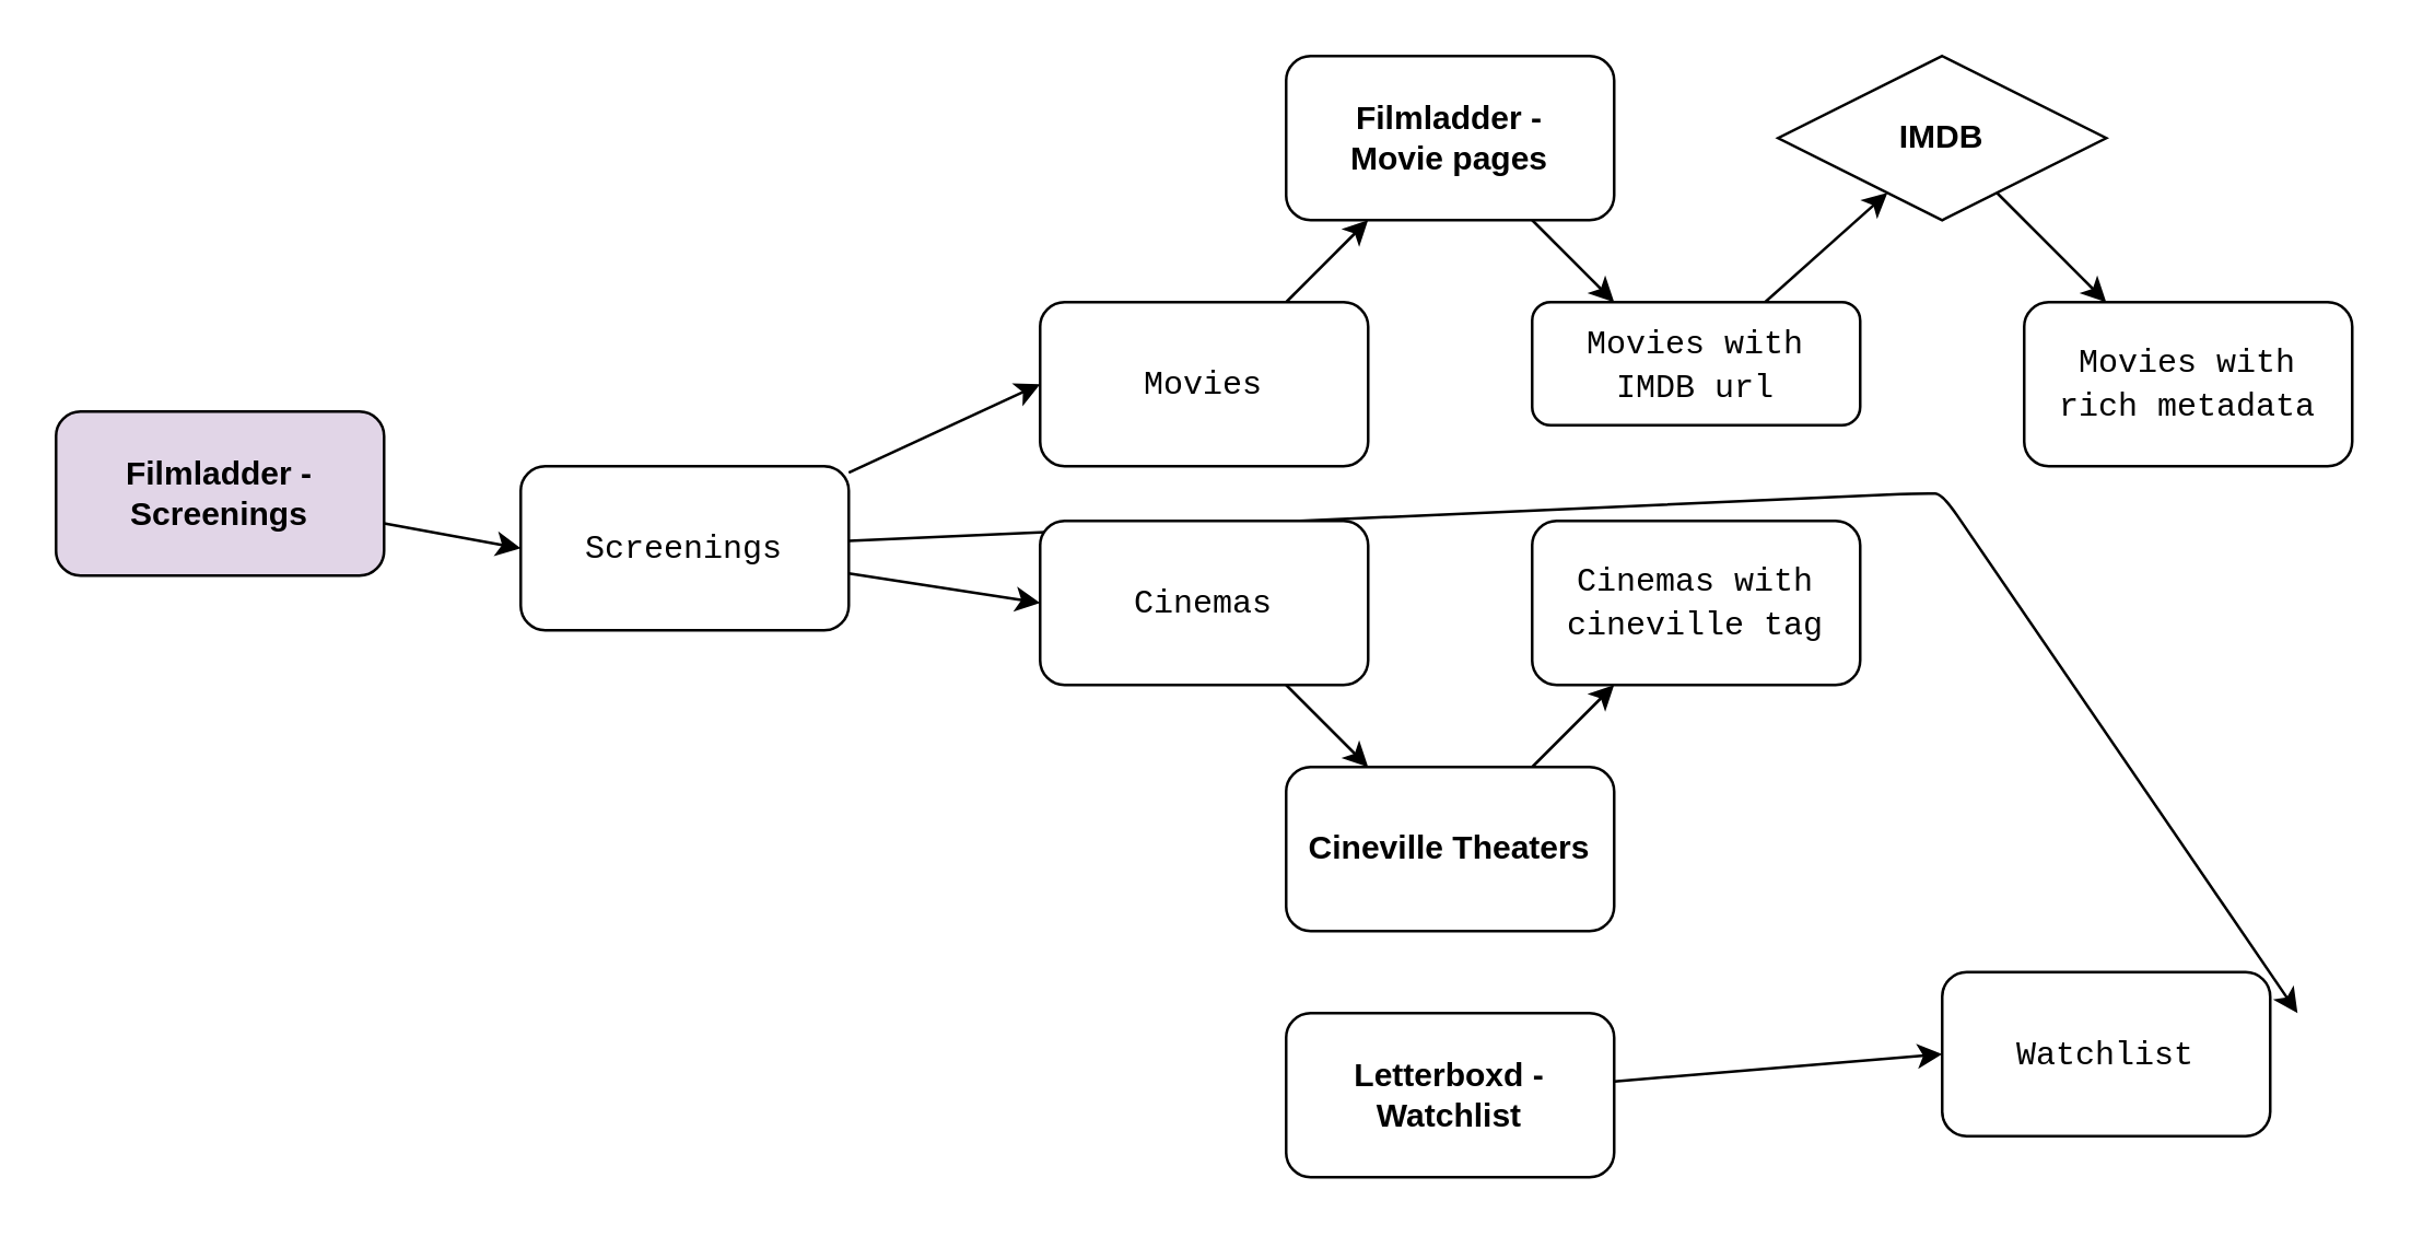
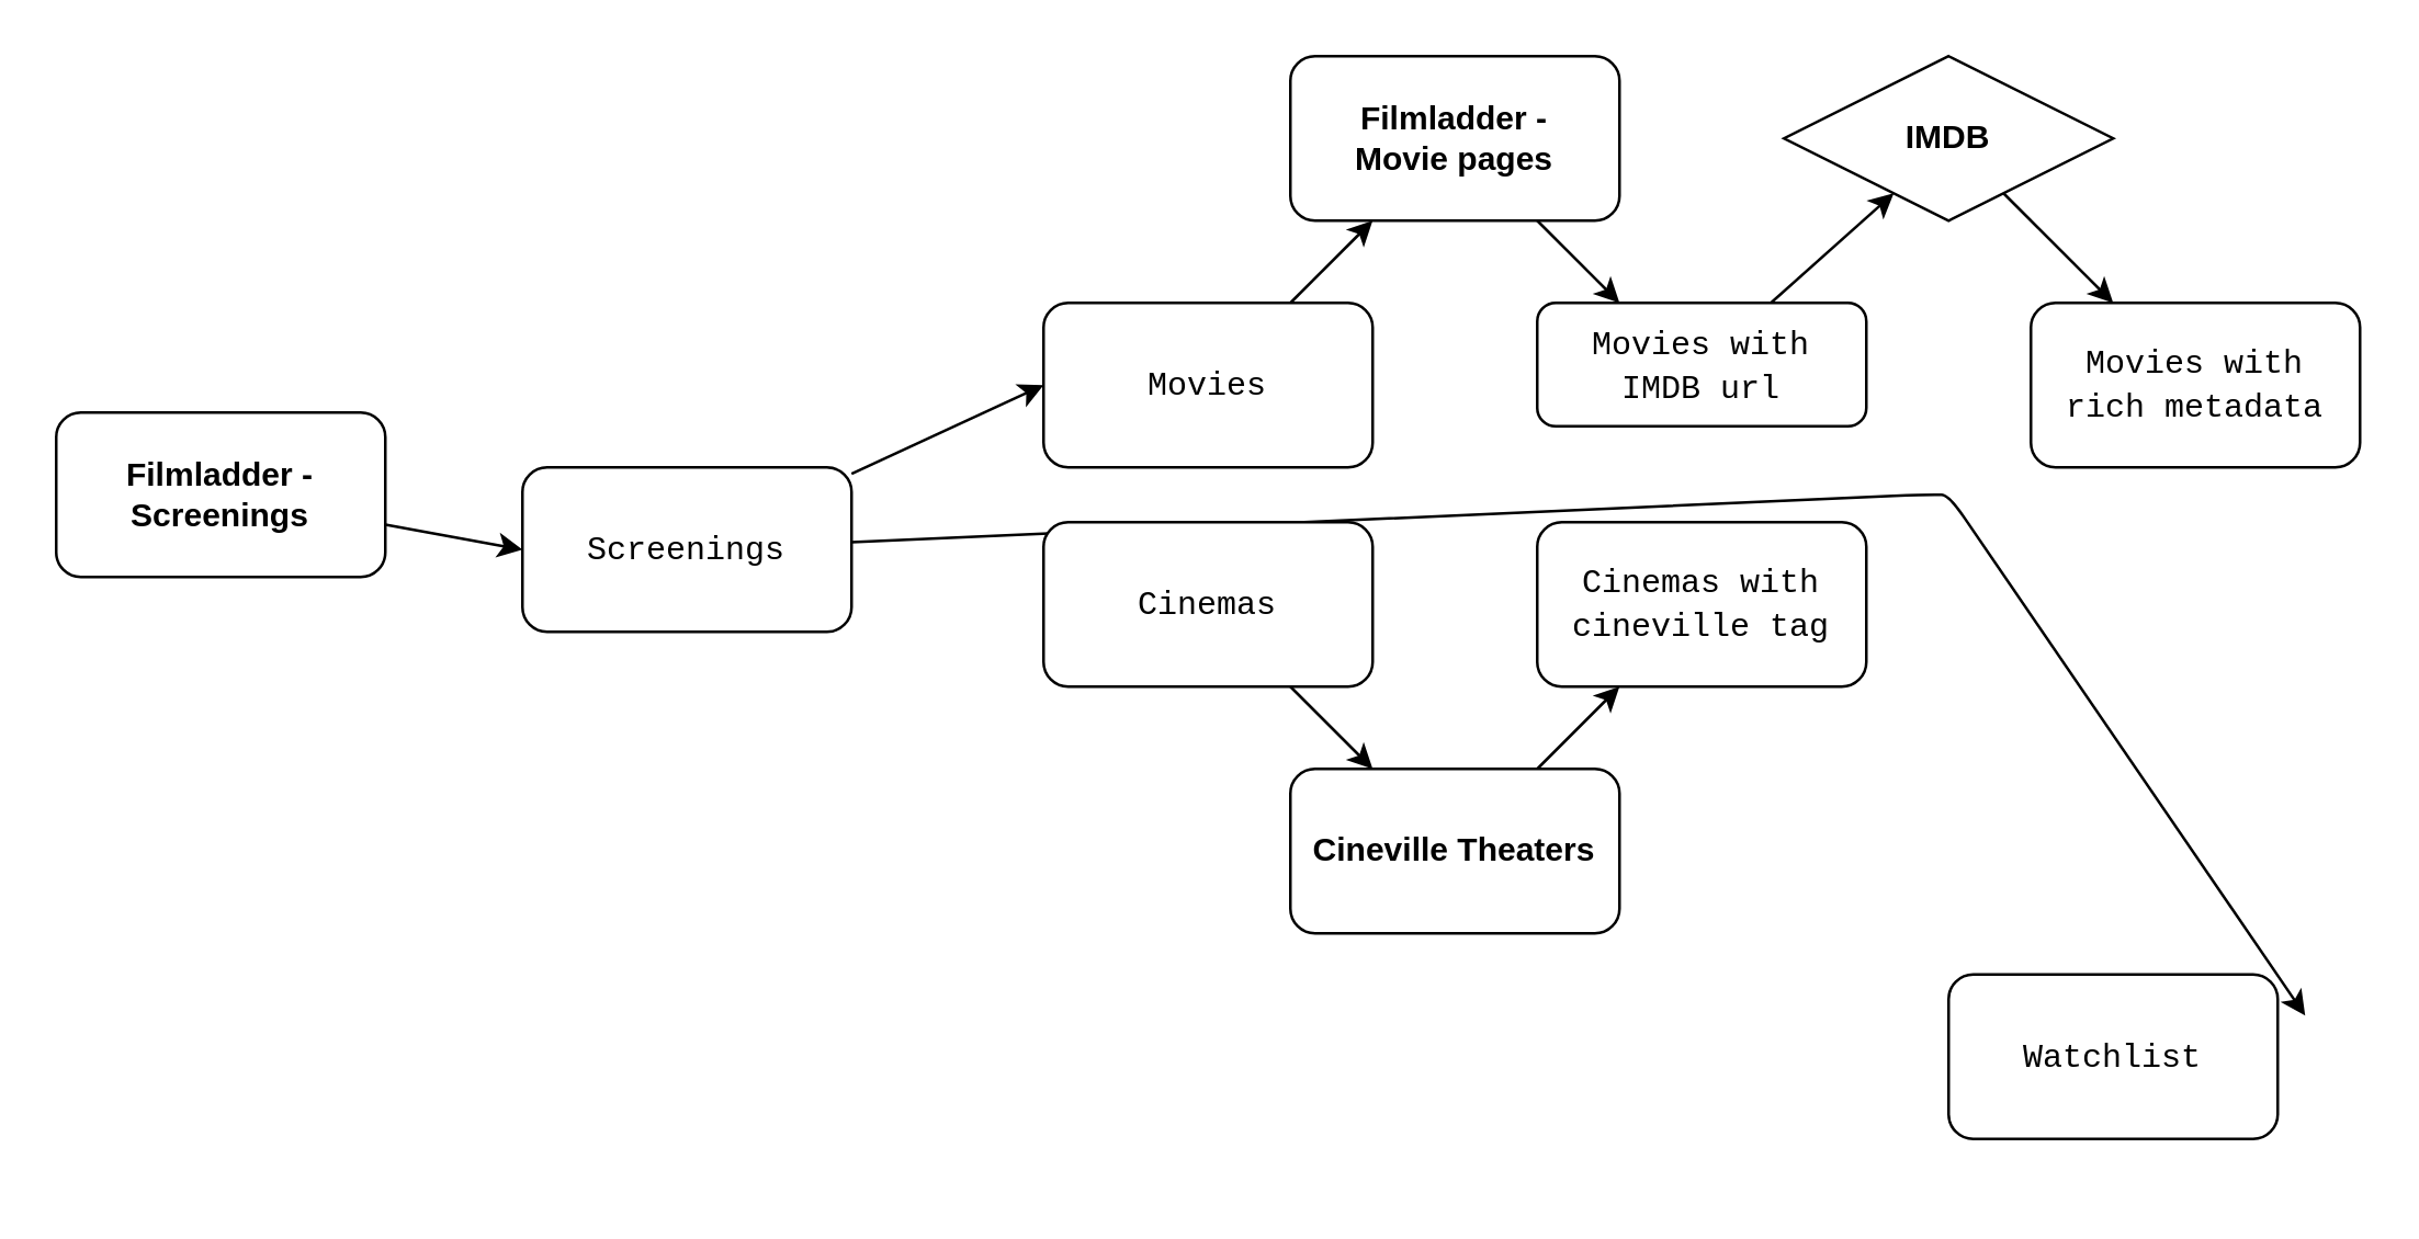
  <mxCell id="0" />
  <mxCell id="1" parent="0" />
  <mxCell id="2" style="edgeStyle=none;html=1;entryX=0;entryY=0.5;entryDx=0;entryDy=0;" parent="1" source="3" target="7" edge="1"><mxGeometry relative="1" as="geometry"><mxPoint x="240" y="180" as="targetPoint" /></mxGeometry></mxCell>
- <mxCell id="3" value="&lt;b&gt;Filmladder - Screenings&lt;/b&gt;" style="rounded=1;whiteSpace=wrap;html=1;fillColor=#e1d5e7;" parent="1" vertex="1"><mxGeometry x="20" y="150" width="120" height="60" as="geometry" /></mxCell>
- <mxCell id="4" style="edgeStyle=none;html=1;entryX=0;entryY=0.5;entryDx=0;entryDy=0;" parent="1" source="7" target="11" edge="1"><mxGeometry relative="1" as="geometry" /></mxCell>
+ <mxCell id="3" value="&lt;b&gt;Filmladder - Screenings&lt;/b&gt;" style="rounded=1;whiteSpace=wrap;html=1;" parent="1" vertex="1"><mxGeometry x="20" y="150" width="120" height="60" as="geometry" /></mxCell>
  <mxCell id="5" style="edgeStyle=none;html=1;entryX=0;entryY=0.5;entryDx=0;entryDy=0;" parent="1" source="7" target="9" edge="1"><mxGeometry relative="1" as="geometry" /></mxCell>
  <mxCell id="6" style="edgeStyle=none;html=1;" parent="1" source="7" edge="1"><mxGeometry relative="1" as="geometry"><mxPoint x="840" y="370" as="targetPoint" /><Array as="points"><mxPoint x="700" y="180" /><mxPoint x="710" y="180" /></Array></mxGeometry></mxCell>
  <mxCell id="7" value="&lt;font face=&quot;Courier New&quot;&gt;Screenings&lt;/font&gt;" style="rounded=1;whiteSpace=wrap;html=1;" parent="1" vertex="1"><mxGeometry x="190" y="170" width="120" height="60" as="geometry" /></mxCell>
  <mxCell id="8" style="edgeStyle=none;html=1;entryX=0.25;entryY=1;entryDx=0;entryDy=0;" parent="1" source="9" target="15" edge="1"><mxGeometry relative="1" as="geometry" /></mxCell>
  <mxCell id="9" value="&lt;font face=&quot;Courier New&quot;&gt;Movies&lt;/font&gt;" style="rounded=1;whiteSpace=wrap;html=1;" parent="1" vertex="1"><mxGeometry x="380" y="110" width="120" height="60" as="geometry" /></mxCell>
  <mxCell id="10" style="edgeStyle=none;html=1;entryX=0.25;entryY=0;entryDx=0;entryDy=0;" parent="1" source="11" target="23" edge="1"><mxGeometry relative="1" as="geometry" /></mxCell>
  <mxCell id="11" value="&lt;font face=&quot;Courier New&quot;&gt;Cinemas&lt;/font&gt;" style="rounded=1;whiteSpace=wrap;html=1;" parent="1" vertex="1"><mxGeometry x="380" y="190" width="120" height="60" as="geometry" /></mxCell>
  <mxCell id="12" style="edgeStyle=none;html=1;entryX=0.25;entryY=1;entryDx=0;entryDy=0;" parent="1" source="13" target="20" edge="1"><mxGeometry relative="1" as="geometry" /></mxCell>
  <mxCell id="13" value="&lt;font face=&quot;Courier New&quot;&gt;Movies with&lt;/font&gt;&lt;div&gt;&lt;font face=&quot;Courier New&quot;&gt;IMDB url&lt;/font&gt;&lt;/div&gt;" style="rounded=1;whiteSpace=wrap;html=1;" parent="1" vertex="1"><mxGeometry x="560" y="110" width="120" height="45" as="geometry" /></mxCell>
  <mxCell id="14" style="edgeStyle=none;html=1;entryX=0.25;entryY=0;entryDx=0;entryDy=0;" parent="1" source="15" target="13" edge="1"><mxGeometry relative="1" as="geometry" /></mxCell>
  <mxCell id="15" value="&lt;b&gt;Filmladder -&lt;/b&gt;&lt;div&gt;&lt;b&gt;Movie pages&lt;/b&gt;&lt;/div&gt;" style="rounded=1;whiteSpace=wrap;html=1;" parent="1" vertex="1"><mxGeometry x="470" y="20" width="120" height="60" as="geometry" /></mxCell>
- <mxCell id="16" style="edgeStyle=none;html=1;entryX=0;entryY=0.5;entryDx=0;entryDy=0;" parent="1" source="17" target="18" edge="1"><mxGeometry relative="1" as="geometry" /></mxCell>
- <mxCell id="17" value="&lt;b&gt;Letterboxd -&lt;/b&gt;&lt;div&gt;&lt;b&gt;Watchlist&lt;/b&gt;&lt;/div&gt;" style="rounded=1;whiteSpace=wrap;html=1;" parent="1" vertex="1"><mxGeometry x="470" y="370" width="120" height="60" as="geometry" /></mxCell>
  <mxCell id="18" value="&lt;font face=&quot;Courier New&quot;&gt;Watchlist&lt;/font&gt;" style="rounded=1;whiteSpace=wrap;html=1;" parent="1" vertex="1"><mxGeometry x="710" y="355" width="120" height="60" as="geometry" /></mxCell>
  <mxCell id="19" style="edgeStyle=none;html=1;entryX=0.25;entryY=0;entryDx=0;entryDy=0;" parent="1" source="20" target="21" edge="1"><mxGeometry relative="1" as="geometry" /></mxCell>
  <mxCell id="20" value="&lt;b&gt;IMDB&lt;/b&gt;" style="rhombus;whiteSpace=wrap;html=1;" parent="1" vertex="1"><mxGeometry x="650" y="20" width="120" height="60" as="geometry" /></mxCell>
  <mxCell id="21" value="&lt;font face=&quot;Courier New&quot;&gt;Movies with&lt;/font&gt;&lt;div&gt;&lt;font face=&quot;Courier New&quot;&gt;rich metadata&lt;/font&gt;&lt;/div&gt;" style="rounded=1;whiteSpace=wrap;html=1;" parent="1" vertex="1"><mxGeometry x="740" y="110" width="120" height="60" as="geometry" /></mxCell>
  <mxCell id="22" style="edgeStyle=none;html=1;" parent="1" source="23" edge="1"><mxGeometry relative="1" as="geometry"><mxPoint x="590" y="250" as="targetPoint" /></mxGeometry></mxCell>
  <mxCell id="23" value="&lt;b&gt;Cineville Theaters&lt;/b&gt;" style="rounded=1;whiteSpace=wrap;html=1;" parent="1" vertex="1"><mxGeometry x="470" y="280" width="120" height="60" as="geometry" /></mxCell>
  <mxCell id="24" value="&lt;font face=&quot;Courier New&quot;&gt;Cinemas with&lt;/font&gt;&lt;div&gt;&lt;font face=&quot;Courier New&quot;&gt;cineville tag&lt;/font&gt;&lt;/div&gt;" style="rounded=1;whiteSpace=wrap;html=1;" parent="1" vertex="1"><mxGeometry x="560" y="190" width="120" height="60" as="geometry" /></mxCell>
